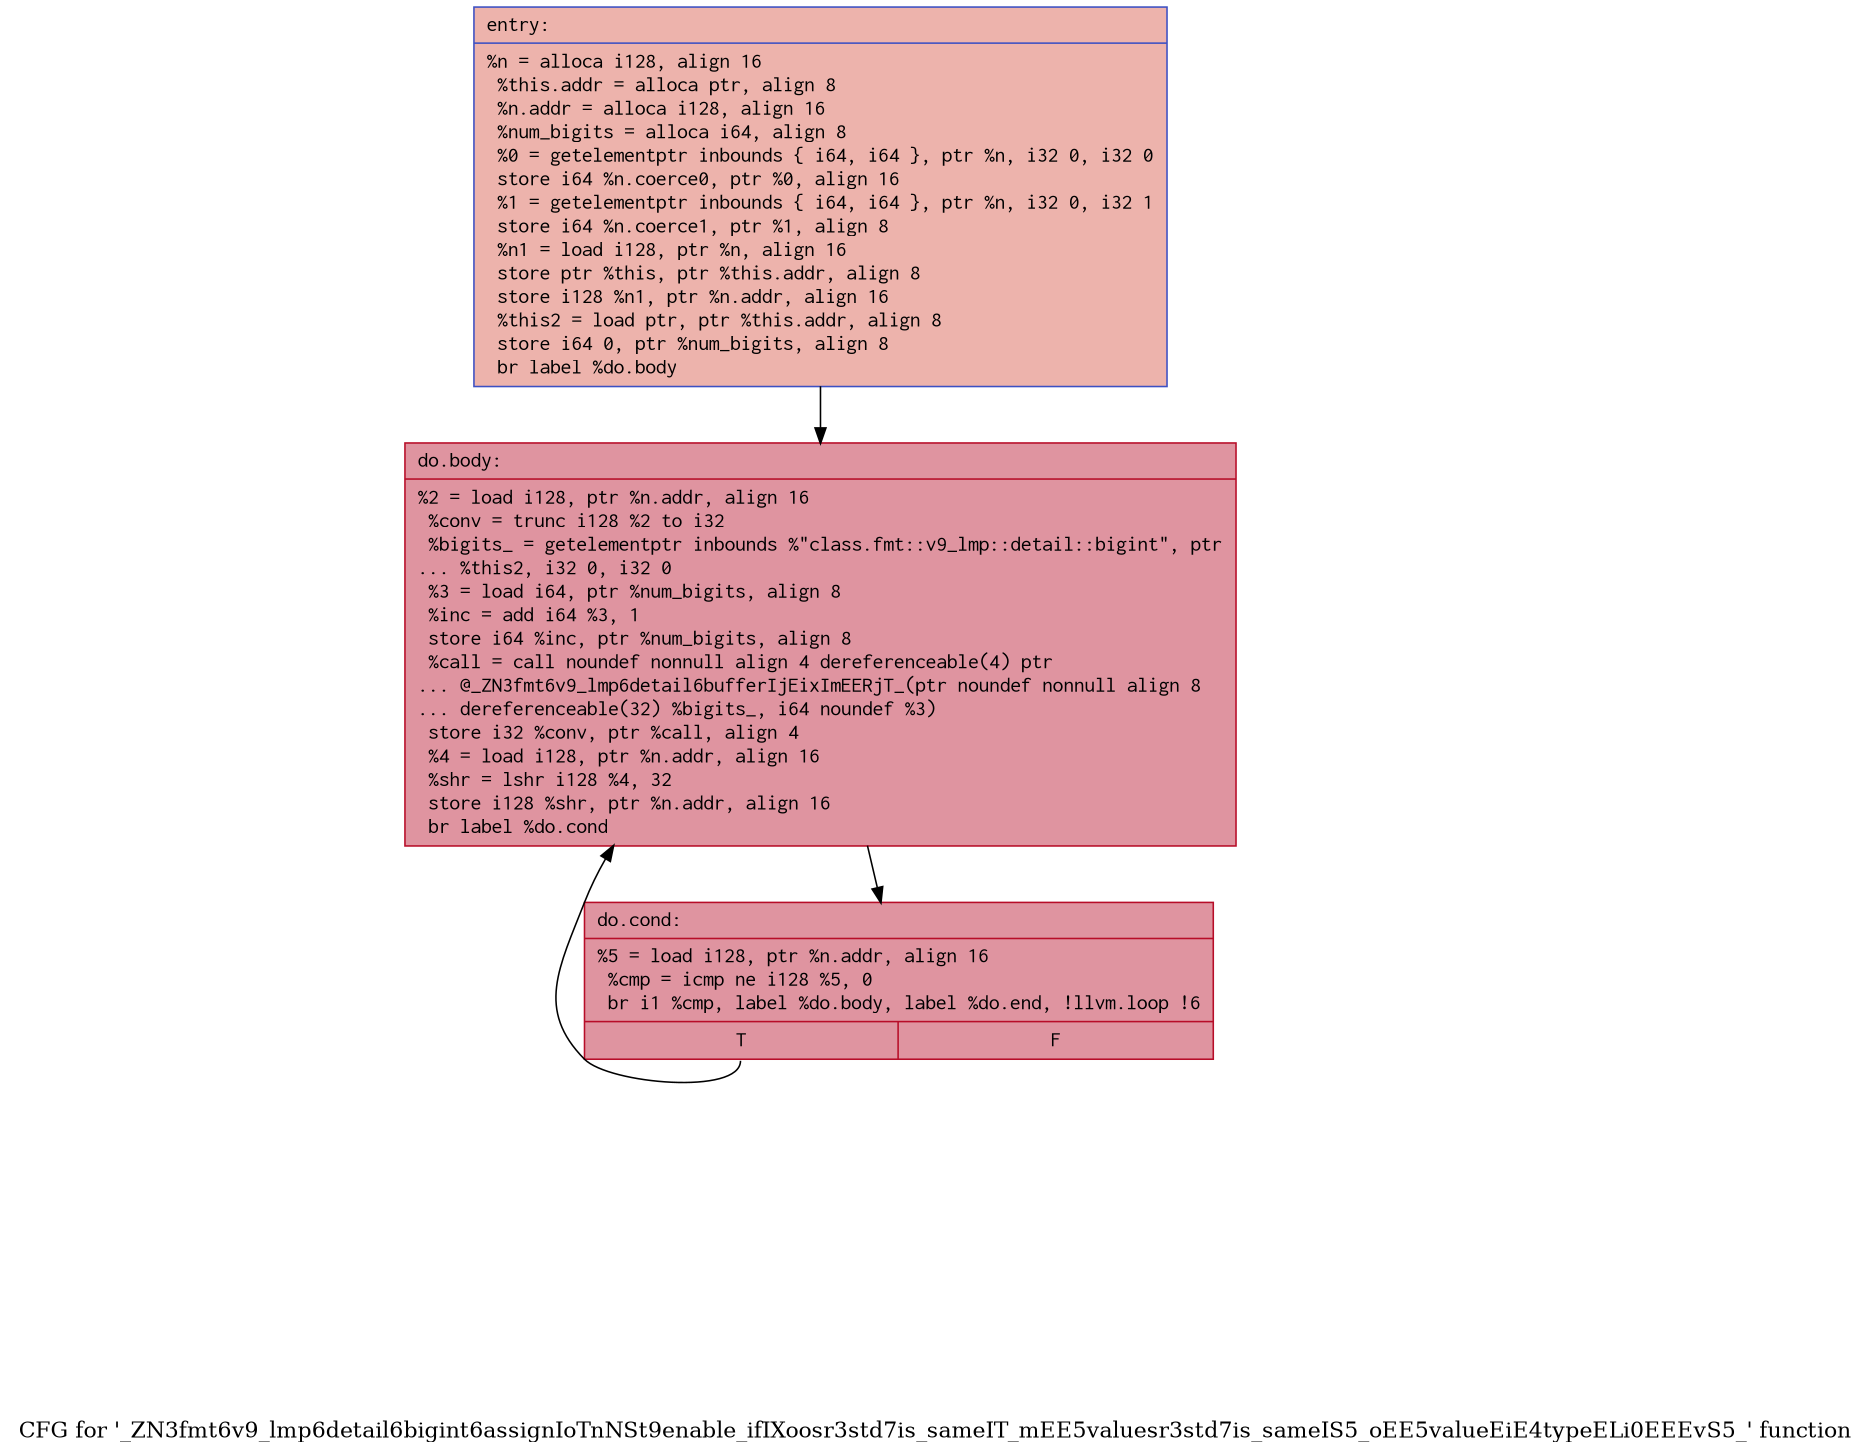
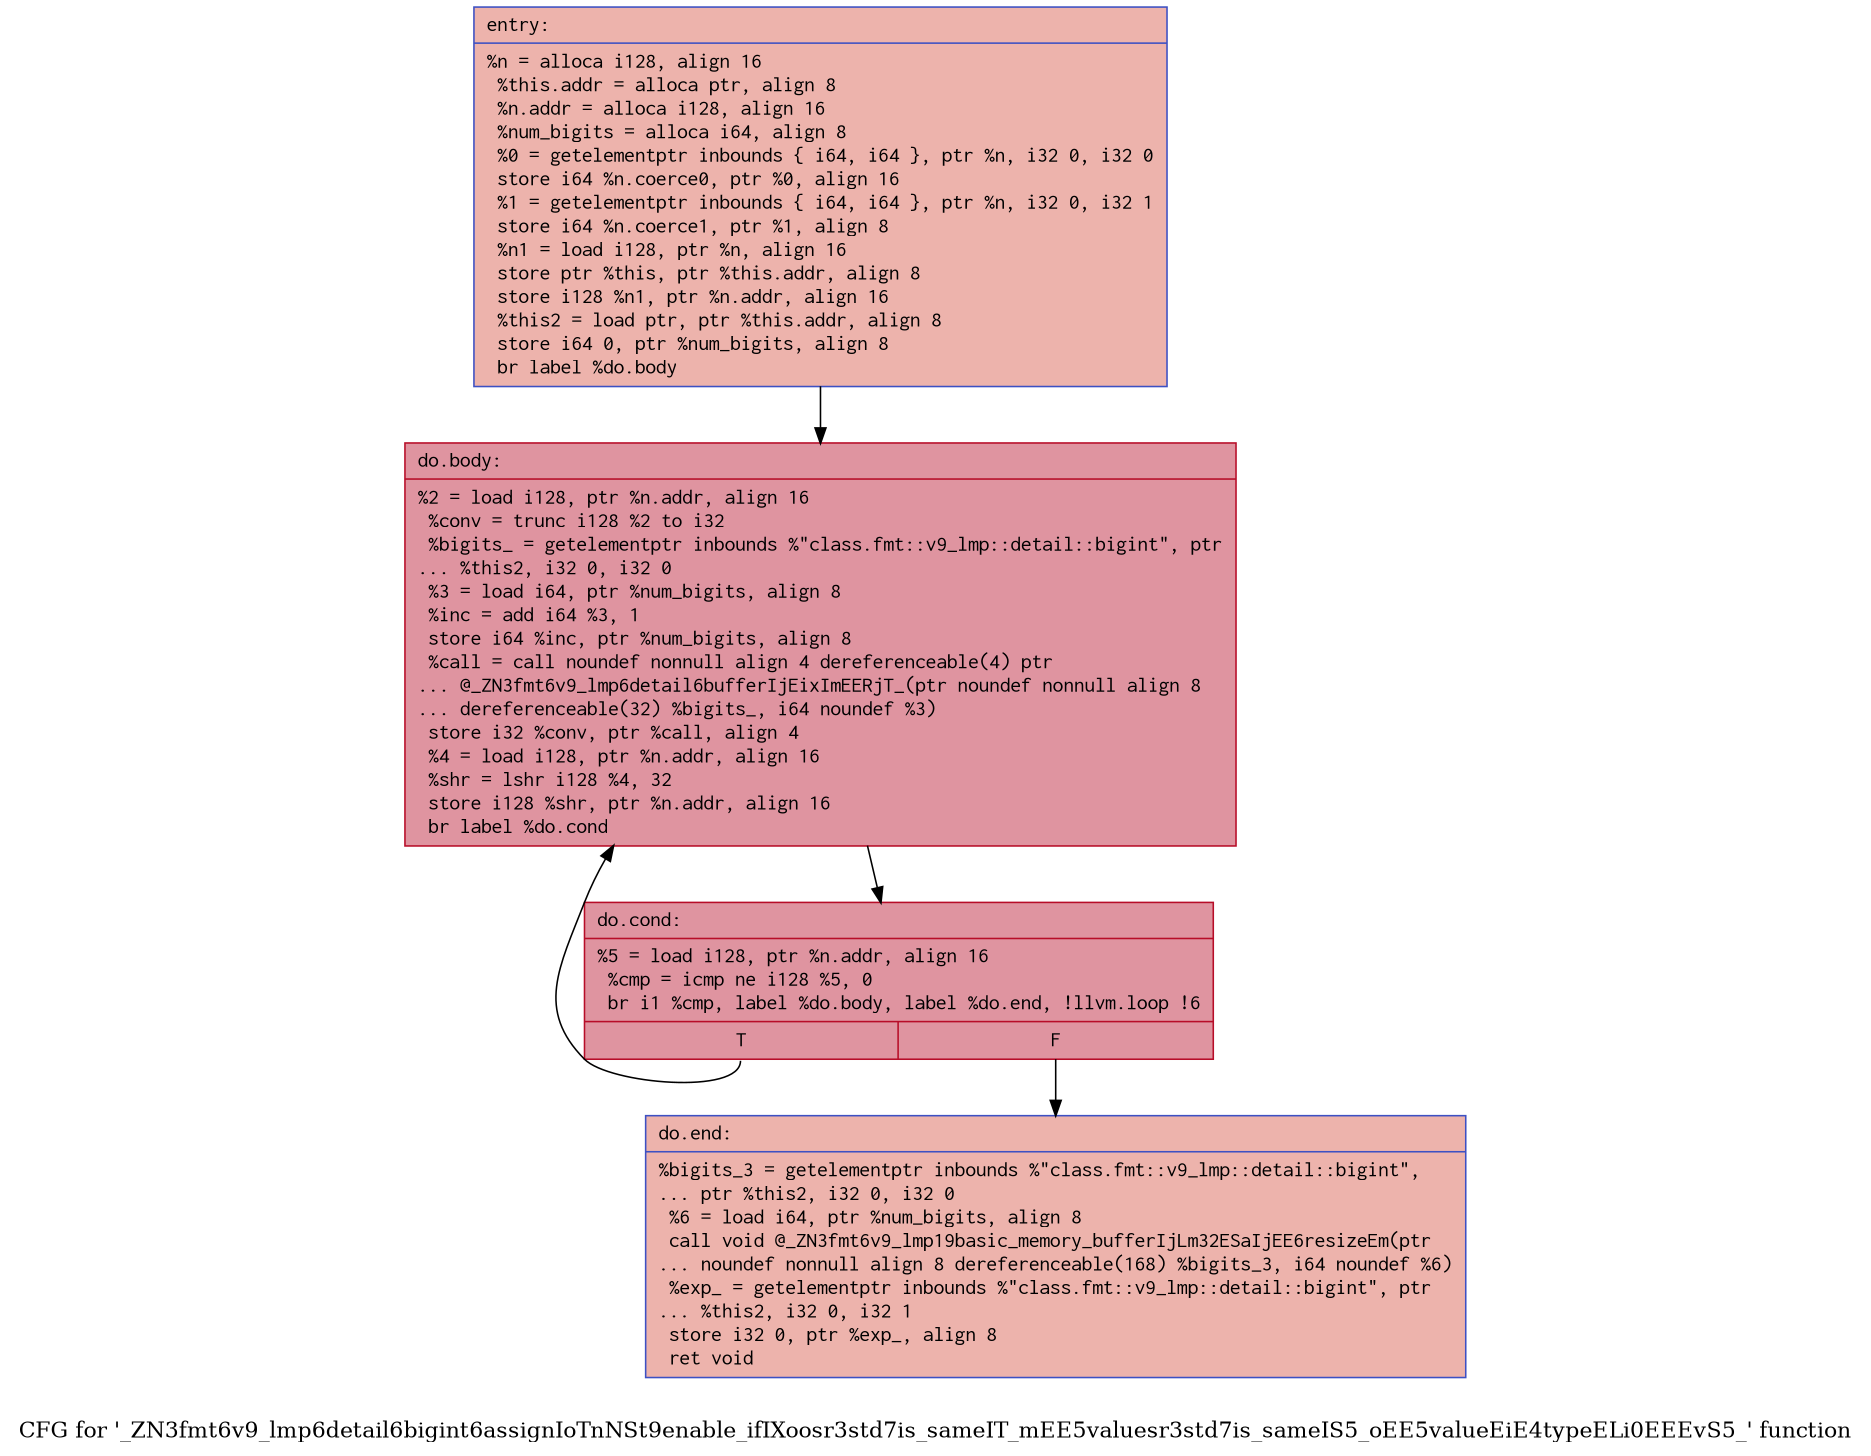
  digraph {
    label="CFG for '_ZN3fmt6v9_lmp6detail6bigint6assignIoTnNSt9enable_ifIXoosr3std7is_sameIT_mEE5valuesr3std7is_sameIS5_oEE5valueEiE4typeELi0EEEvS5_' function"
    node [color="#3d50c3ff" fillcolor="#d6524470" fontname=Courier shape=record style=filled]
    n1 [label="{entry:\l|  %n = alloca i128, align 16\l  %this.addr = alloca ptr, align 8\l  %n.addr = alloca i128, align 16\l  %num_bigits = alloca i64, align 8\l  %0 = getelementptr inbounds \{ i64, i64 \}, ptr %n, i32 0, i32 0\l  store i64 %n.coerce0, ptr %0, align 16\l  %1 = getelementptr inbounds \{ i64, i64 \}, ptr %n, i32 0, i32 1\l  store i64 %n.coerce1, ptr %1, align 8\l  %n1 = load i128, ptr %n, align 16\l  store ptr %this, ptr %this.addr, align 8\l  store i128 %n1, ptr %n.addr, align 16\l  %this2 = load ptr, ptr %this.addr, align 8\l  store i64 0, ptr %num_bigits, align 8\l  br label %do.body\l}"]
    n2 [color="#b70d28ff" fillcolor="#b70d2870" label="{do.body:\l|  %2 = load i128, ptr %n.addr, align 16\l  %conv = trunc i128 %2 to i32\l  %bigits_ = getelementptr inbounds %\"class.fmt::v9_lmp::detail::bigint\", ptr\l... %this2, i32 0, i32 0\l  %3 = load i64, ptr %num_bigits, align 8\l  %inc = add i64 %3, 1\l  store i64 %inc, ptr %num_bigits, align 8\l  %call = call noundef nonnull align 4 dereferenceable(4) ptr\l... @_ZN3fmt6v9_lmp6detail6bufferIjEixImEERjT_(ptr noundef nonnull align 8\l... dereferenceable(32) %bigits_, i64 noundef %3)\l  store i32 %conv, ptr %call, align 4\l  %4 = load i128, ptr %n.addr, align 16\l  %shr = lshr i128 %4, 32\l  store i128 %shr, ptr %n.addr, align 16\l  br label %do.cond\l}"]
    n3 [color="#b70d28ff" fillcolor="#b70d2870" label="{do.cond:\l|  %5 = load i128, ptr %n.addr, align 16\l  %cmp = icmp ne i128 %5, 0\l  br i1 %cmp, label %do.body, label %do.end, !llvm.loop !6\l|{<s0>T|<s1>F}}"]
+   n4 [label="{do.end:\l|  %bigits_3 = getelementptr inbounds %\"class.fmt::v9_lmp::detail::bigint\",\l... ptr %this2, i32 0, i32 0\l  %6 = load i64, ptr %num_bigits, align 8\l  call void @_ZN3fmt6v9_lmp19basic_memory_bufferIjLm32ESaIjEE6resizeEm(ptr\l... noundef nonnull align 8 dereferenceable(168) %bigits_3, i64 noundef %6)\l  %exp_ = getelementptr inbounds %\"class.fmt::v9_lmp::detail::bigint\", ptr\l... %this2, i32 0, i32 1\l  store i32 0, ptr %exp_, align 8\l  ret void\l}"]
    n1 -> n2
    n2 -> n3
    n3 -> n2 [tailport=s0]
+   n3 -> n4 [tailport=s1]
  }
